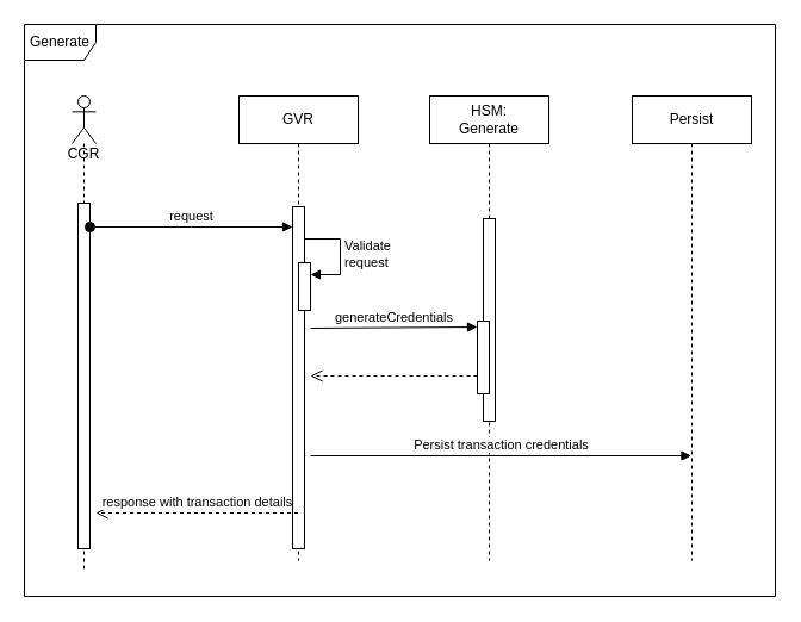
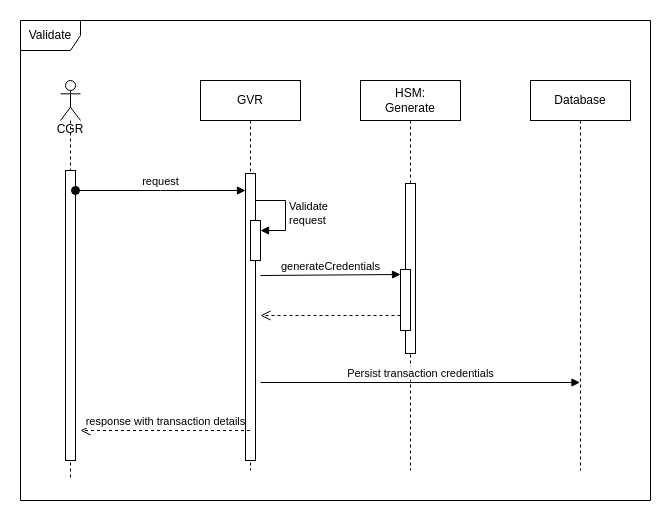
  <mxCell id="0" />
  <mxCell id="1" parent="0" />
- <mxCell id="2" value="Generate" style="shape=umlFrame;whiteSpace=wrap;html=1;pointerEvents=0;" parent="1" vertex="1"><mxGeometry x="20" y="20" width="630" height="480" as="geometry" /></mxCell>
+ <mxCell id="2" value="Validate" style="shape=umlFrame;whiteSpace=wrap;html=1;pointerEvents=0;" parent="1" vertex="1"><mxGeometry x="20" y="20" width="630" height="480" as="geometry" /></mxCell>
  <mxCell id="3" value="GVR" style="shape=umlLifeline;perimeter=lifelinePerimeter;whiteSpace=wrap;html=1;container=0;dropTarget=0;collapsible=0;recursiveResize=0;outlineConnect=0;portConstraint=eastwest;newEdgeStyle={&quot;edgeStyle&quot;:&quot;elbowEdgeStyle&quot;,&quot;elbow&quot;:&quot;vertical&quot;,&quot;curved&quot;:0,&quot;rounded&quot;:0};" parent="1" vertex="1"><mxGeometry x="200" y="80" width="100" height="390" as="geometry" /></mxCell>
  <mxCell id="4" value="HSM:&lt;br&gt;Generate" style="shape=umlLifeline;perimeter=lifelinePerimeter;whiteSpace=wrap;html=1;container=0;dropTarget=0;collapsible=0;recursiveResize=0;outlineConnect=0;portConstraint=eastwest;newEdgeStyle={&quot;edgeStyle&quot;:&quot;elbowEdgeStyle&quot;,&quot;elbow&quot;:&quot;vertical&quot;,&quot;curved&quot;:0,&quot;rounded&quot;:0};" parent="1" vertex="1"><mxGeometry x="360" y="80" width="100" height="390" as="geometry" /></mxCell>
  <mxCell id="5" value="" style="html=1;points=[];perimeter=orthogonalPerimeter;outlineConnect=0;targetShapes=umlLifeline;portConstraint=eastwest;newEdgeStyle={&quot;edgeStyle&quot;:&quot;elbowEdgeStyle&quot;,&quot;elbow&quot;:&quot;vertical&quot;,&quot;curved&quot;:0,&quot;rounded&quot;:0};" parent="4" vertex="1"><mxGeometry x="45" y="103" width="10" height="170" as="geometry" /></mxCell>
  <mxCell id="6" value="&lt;br&gt;&lt;br&gt;&lt;br&gt;&lt;br&gt;CGR" style="shape=umlLifeline;perimeter=lifelinePerimeter;whiteSpace=wrap;html=1;container=1;dropTarget=0;collapsible=0;recursiveResize=0;outlineConnect=0;portConstraint=eastwest;newEdgeStyle={&quot;curved&quot;:0,&quot;rounded&quot;:0};participant=umlActor;" parent="1" vertex="1"><mxGeometry x="60" y="80" width="20" height="400" as="geometry" /></mxCell>
  <mxCell id="7" value="" style="html=1;points=[[0,0,0,0,5],[0,1,0,0,-5],[1,0,0,0,5],[1,1,0,0,-5]];perimeter=orthogonalPerimeter;outlineConnect=0;targetShapes=umlLifeline;portConstraint=eastwest;newEdgeStyle={&quot;curved&quot;:0,&quot;rounded&quot;:0};" parent="6" vertex="1"><mxGeometry x="5" y="90" width="10" height="290" as="geometry" /></mxCell>
  <mxCell id="8" value="" style="html=1;points=[];perimeter=orthogonalPerimeter;outlineConnect=0;targetShapes=umlLifeline;portConstraint=eastwest;newEdgeStyle={&quot;edgeStyle&quot;:&quot;elbowEdgeStyle&quot;,&quot;elbow&quot;:&quot;vertical&quot;,&quot;curved&quot;:0,&quot;rounded&quot;:0};" parent="1" vertex="1"><mxGeometry x="245" y="173" width="10" height="287" as="geometry" /></mxCell>
  <mxCell id="9" value="request" style="html=1;verticalAlign=bottom;startArrow=oval;endArrow=block;startSize=8;edgeStyle=elbowEdgeStyle;elbow=horizontal;curved=0;rounded=0;" parent="1" edge="1"><mxGeometry relative="1" as="geometry"><mxPoint x="75" y="190" as="sourcePoint" /><mxPoint x="245" y="190" as="targetPoint" /></mxGeometry></mxCell>
  <mxCell id="10" value="" style="html=1;points=[[0,0,0,0,5],[0,1,0,0,-5],[1,0,0,0,5],[1,1,0,0,-5]];perimeter=orthogonalPerimeter;outlineConnect=0;targetShapes=umlLifeline;portConstraint=eastwest;newEdgeStyle={&quot;curved&quot;:0,&quot;rounded&quot;:0};" parent="1" vertex="1"><mxGeometry x="250" y="220" width="10" height="40" as="geometry" /></mxCell>
  <mxCell id="11" value="Validate&lt;br&gt;request" style="html=1;align=left;spacingLeft=2;endArrow=block;rounded=0;edgeStyle=orthogonalEdgeStyle;curved=0;rounded=0;" parent="1" target="10" edge="1"><mxGeometry relative="1" as="geometry"><mxPoint x="255" y="200" as="sourcePoint" /><Array as="points"><mxPoint x="285" y="230" /></Array></mxGeometry></mxCell>
  <mxCell id="12" value="" style="html=1;points=[[0,0,0,0,5],[0,1,0,0,-5],[1,0,0,0,5],[1,1,0,0,-5]];perimeter=orthogonalPerimeter;outlineConnect=0;targetShapes=umlLifeline;portConstraint=eastwest;newEdgeStyle={&quot;curved&quot;:0,&quot;rounded&quot;:0};" parent="1" vertex="1"><mxGeometry x="400" y="269" width="10" height="61" as="geometry" /></mxCell>
  <mxCell id="13" value="generateCredentials" style="html=1;verticalAlign=bottom;endArrow=block;curved=0;rounded=0;entryX=0;entryY=0;entryDx=0;entryDy=5;" parent="1" target="12" edge="1"><mxGeometry relative="1" as="geometry"><mxPoint x="260" y="275" as="sourcePoint" /></mxGeometry></mxCell>
  <mxCell id="14" value="" style="html=1;verticalAlign=bottom;endArrow=open;dashed=1;endSize=8;curved=0;rounded=0;exitX=0;exitY=1;exitDx=0;exitDy=-5;" parent="1" edge="1"><mxGeometry relative="1" as="geometry"><mxPoint x="260" y="315" as="targetPoint" /><mxPoint x="400" y="315" as="sourcePoint" /></mxGeometry></mxCell>
- <mxCell id="15" value="Persist" style="shape=umlLifeline;perimeter=lifelinePerimeter;whiteSpace=wrap;html=1;container=1;dropTarget=0;collapsible=0;recursiveResize=0;outlineConnect=0;portConstraint=eastwest;newEdgeStyle={&quot;curved&quot;:0,&quot;rounded&quot;:0};" parent="1" vertex="1"><mxGeometry x="530" y="80" width="100" height="390" as="geometry" /></mxCell>
+ <mxCell id="15" value="Database" style="shape=umlLifeline;perimeter=lifelinePerimeter;whiteSpace=wrap;html=1;container=1;dropTarget=0;collapsible=0;recursiveResize=0;outlineConnect=0;portConstraint=eastwest;newEdgeStyle={&quot;curved&quot;:0,&quot;rounded&quot;:0};" parent="1" vertex="1"><mxGeometry x="530" y="80" width="100" height="390" as="geometry" /></mxCell>
  <mxCell id="16" value="Persist transaction credentials" style="html=1;verticalAlign=bottom;endArrow=block;curved=0;rounded=0;" parent="1" edge="1"><mxGeometry width="80" relative="1" as="geometry"><mxPoint x="260" y="382" as="sourcePoint" /><mxPoint x="579.5" y="382" as="targetPoint" /></mxGeometry></mxCell>
  <mxCell id="17" value="response with transaction details" style="html=1;verticalAlign=bottom;endArrow=open;dashed=1;endSize=8;curved=0;rounded=0;" parent="1" source="3" edge="1"><mxGeometry relative="1" as="geometry"><mxPoint x="160" y="430" as="sourcePoint" /><mxPoint x="80" y="430" as="targetPoint" /></mxGeometry></mxCell>
